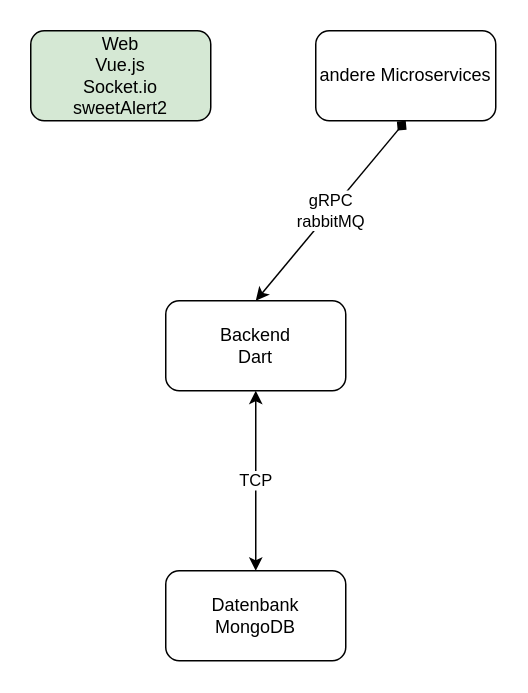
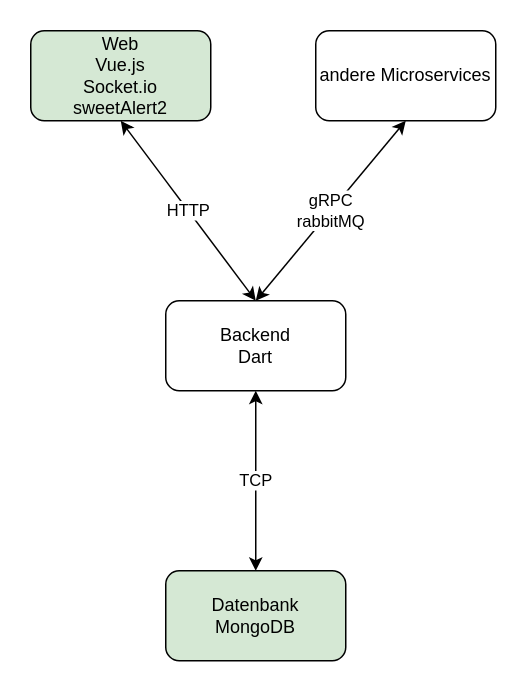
  <mxCell id="0" />
  <mxCell id="1" parent="0" />
  <mxCell id="2" value="Web&lt;br&gt;Vue.js&lt;br&gt;Socket.io&lt;br&gt;sweetAlert2" style="rounded=1;whiteSpace=wrap;html=1;fillColor=#d5e8d4;" parent="1" vertex="1"><mxGeometry x="20" y="20" width="120" height="60" as="geometry" /></mxCell>
  <mxCell id="3" value="Backend&lt;br&gt;Dart" style="rounded=1;whiteSpace=wrap;html=1;" parent="1" vertex="1"><mxGeometry x="110" y="200" width="120" height="60" as="geometry" /></mxCell>
- <mxCell id="4" value="Datenbank&lt;br&gt;MongoDB" style="rounded=1;whiteSpace=wrap;html=1;" parent="1" vertex="1"><mxGeometry x="110" y="380" width="120" height="60" as="geometry" /></mxCell>
+ <mxCell id="4" value="Datenbank&lt;br&gt;MongoDB" style="rounded=1;whiteSpace=wrap;html=1;fillColor=#d5e8d4;" parent="1" vertex="1"><mxGeometry x="110" y="380" width="120" height="60" as="geometry" /></mxCell>
  <mxCell id="5" value="TCP" style="endArrow=classic;startArrow=classic;html=1;entryX=0.5;entryY=1;entryDx=0;entryDy=0;exitX=0.5;exitY=0;exitDx=0;exitDy=0;" parent="1" source="4" target="3" edge="1"><mxGeometry width="50" height="50" relative="1" as="geometry"><mxPoint x="-30" y="350" as="sourcePoint" /><mxPoint x="20" y="300" as="targetPoint" /></mxGeometry></mxCell>
+ <mxCell id="6" value="HTTP" style="endArrow=classic;startArrow=classic;html=1;entryX=0.5;entryY=1;entryDx=0;entryDy=0;exitX=0.5;exitY=0;exitDx=0;exitDy=0;" parent="1" source="3" target="2" edge="1"><mxGeometry width="50" height="50" relative="1" as="geometry"><mxPoint x="80" y="240" as="sourcePoint" /><mxPoint x="130" y="190" as="targetPoint" /></mxGeometry></mxCell>
  <mxCell id="7" value="andere Microservices" style="rounded=1;whiteSpace=wrap;html=1;" vertex="1" parent="1"><mxGeometry x="210" y="20" width="120" height="60" as="geometry" /></mxCell>
- <mxCell id="8" value="gRPC&lt;br&gt;rabbitMQ" style="endArrow=diamond;startArrow=classic;html=1;exitX=0.5;exitY=0;exitDx=0;exitDy=0;entryX=0.5;entryY=1;entryDx=0;entryDy=0;" edge="1" parent="1" source="3" target="7"><mxGeometry width="50" height="50" relative="1" as="geometry"><mxPoint x="280" y="190" as="sourcePoint" /><mxPoint x="330" y="140" as="targetPoint" /></mxGeometry></mxCell>
+ <mxCell id="8" value="gRPC&lt;br&gt;rabbitMQ" style="endArrow=classic;startArrow=classic;html=1;exitX=0.5;exitY=0;exitDx=0;exitDy=0;entryX=0.5;entryY=1;entryDx=0;entryDy=0;" edge="1" parent="1" source="3" target="7"><mxGeometry width="50" height="50" relative="1" as="geometry"><mxPoint x="280" y="190" as="sourcePoint" /><mxPoint x="330" y="140" as="targetPoint" /></mxGeometry></mxCell>
